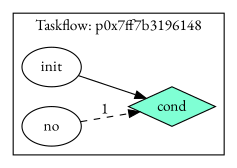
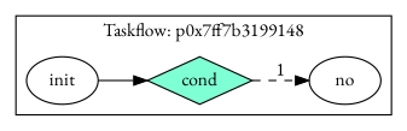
  digraph {
    fontname="EB Garamond"
    rankdir=LR
    node [fontname="EB Garamond"]
    edge [fontname="EB Garamond"]
    n1 [label=init]
    n2 [color=black fillcolor=aquamarine label=cond shape=diamond style=filled]
    n3 [label=no]
    subgraph cluster_1 {
-     label="Taskflow: p0x7ff7b3196148"
+     label="Taskflow: p0x7ff7b3199148"
      n1
      n2
      n3
    }
    n1 -> n2
-   n3 -> n2 [label=1 style=dashed]
+   n2 -> n3 [label=1 style=dashed]
  }
